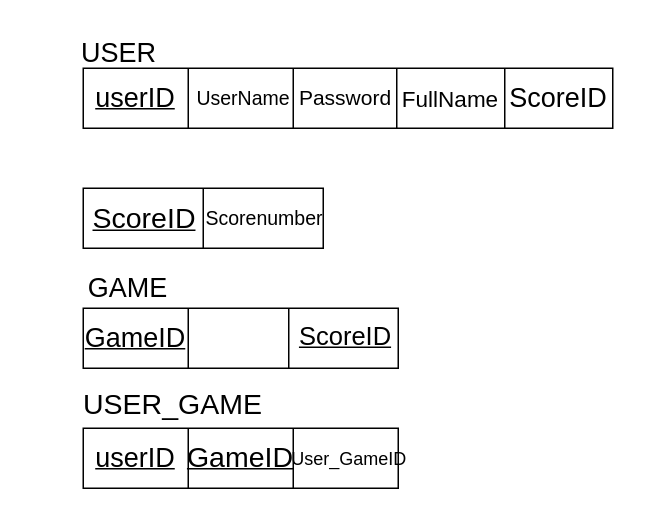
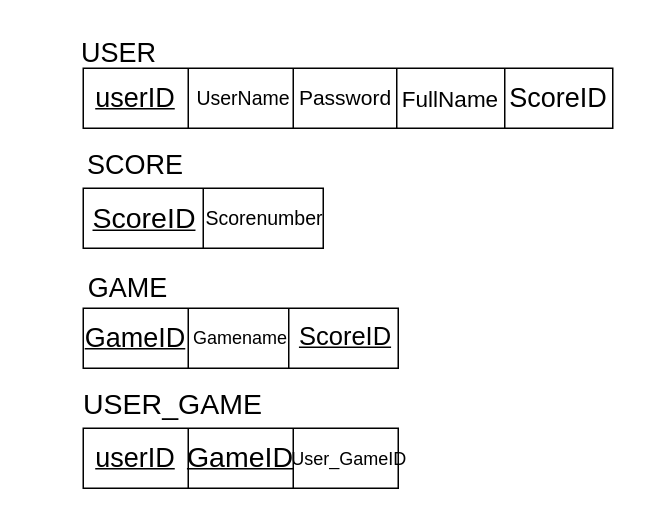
  <mxCell id="0" />
  <mxCell id="1" parent="0" />
  <mxCell id="2" value="" style="shape=table;startSize=0;container=1;collapsible=0;childLayout=tableLayout;" parent="1" vertex="1"><mxGeometry x="55" y="45" width="353" height="40" as="geometry" /></mxCell>
  <mxCell id="3" value="" style="shape=tableRow;horizontal=0;startSize=0;swimlaneHead=0;swimlaneBody=0;top=0;left=0;bottom=0;right=0;collapsible=0;dropTarget=0;fillColor=none;points=[[0,0.5],[1,0.5]];portConstraint=eastwest;" parent="2" vertex="1"><mxGeometry width="353" height="40" as="geometry" /></mxCell>
  <mxCell id="4" value="" style="shape=partialRectangle;html=1;whiteSpace=wrap;connectable=0;overflow=hidden;fillColor=none;top=0;left=0;bottom=0;right=0;pointerEvents=1;" parent="3" vertex="1"><mxGeometry width="70" height="40" as="geometry"><mxRectangle width="70" height="40" as="alternateBounds" /></mxGeometry></mxCell>
  <mxCell id="5" value="" style="shape=partialRectangle;html=1;whiteSpace=wrap;connectable=0;overflow=hidden;fillColor=none;top=0;left=0;bottom=0;right=0;pointerEvents=1;" parent="3" vertex="1"><mxGeometry x="70" width="70" height="40" as="geometry"><mxRectangle width="70" height="40" as="alternateBounds" /></mxGeometry></mxCell>
  <mxCell id="6" value="" style="shape=partialRectangle;html=1;whiteSpace=wrap;connectable=0;overflow=hidden;fillColor=none;top=0;left=0;bottom=0;right=0;pointerEvents=1;" parent="3" vertex="1"><mxGeometry x="140" width="69" height="40" as="geometry"><mxRectangle width="69" height="40" as="alternateBounds" /></mxGeometry></mxCell>
  <mxCell id="7" value="" style="shape=partialRectangle;html=1;whiteSpace=wrap;connectable=0;overflow=hidden;fillColor=none;top=0;left=0;bottom=0;right=0;pointerEvents=1;" parent="3" vertex="1"><mxGeometry x="209" width="72" height="40" as="geometry"><mxRectangle width="72" height="40" as="alternateBounds" /></mxGeometry></mxCell>
  <mxCell id="8" value="&lt;font style=&quot;font-size: 18px;&quot;&gt;ScoreID&lt;/font&gt;" style="shape=partialRectangle;html=1;whiteSpace=wrap;connectable=0;overflow=hidden;fillColor=none;top=0;left=0;bottom=0;right=0;pointerEvents=1;" vertex="1" parent="3"><mxGeometry x="281" width="72" height="40" as="geometry"><mxRectangle width="72" height="40" as="alternateBounds" /></mxGeometry></mxCell>
  <mxCell id="9" value="UserName" style="text;html=1;strokeColor=none;fillColor=none;align=center;verticalAlign=middle;whiteSpace=wrap;rounded=0;fontSize=13;" parent="1" vertex="1"><mxGeometry x="103" y="50" width="118" height="30" as="geometry" /></mxCell>
  <mxCell id="10" value="&lt;span style=&quot;font-size: 18px;&quot;&gt;userID&lt;/span&gt;" style="text;html=1;strokeColor=none;fillColor=none;align=center;verticalAlign=middle;whiteSpace=wrap;rounded=0;fontSize=16;fontStyle=4" parent="1" vertex="1"><mxGeometry x="55" y="40" width="70" height="50" as="geometry" /></mxCell>
  <mxCell id="11" value="Password" style="text;html=1;strokeColor=none;fillColor=none;align=center;verticalAlign=middle;whiteSpace=wrap;rounded=0;fontSize=14;" parent="1" vertex="1"><mxGeometry x="171" y="50" width="118" height="30" as="geometry" /></mxCell>
  <mxCell id="12" value="FullName" style="text;html=1;strokeColor=none;fillColor=none;align=center;verticalAlign=middle;whiteSpace=wrap;rounded=0;fontSize=15;" parent="1" vertex="1"><mxGeometry x="241" y="50" width="118" height="30" as="geometry" /></mxCell>
  <mxCell id="13" value="" style="shape=table;startSize=0;container=1;collapsible=0;childLayout=tableLayout;fontSize=15;" parent="1" vertex="1"><mxGeometry x="55" y="125" width="160" height="40" as="geometry" /></mxCell>
  <mxCell id="14" value="" style="shape=tableRow;horizontal=0;startSize=0;swimlaneHead=0;swimlaneBody=0;top=0;left=0;bottom=0;right=0;collapsible=0;dropTarget=0;fillColor=none;points=[[0,0.5],[1,0.5]];portConstraint=eastwest;fontSize=15;" parent="13" vertex="1"><mxGeometry width="160" height="40" as="geometry" /></mxCell>
  <mxCell id="15" value="" style="shape=partialRectangle;html=1;whiteSpace=wrap;connectable=0;overflow=hidden;fillColor=none;top=0;left=0;bottom=0;right=0;pointerEvents=1;fontSize=15;" parent="14" vertex="1"><mxGeometry width="80" height="40" as="geometry"><mxRectangle width="80" height="40" as="alternateBounds" /></mxGeometry></mxCell>
  <mxCell id="16" value="" style="shape=partialRectangle;html=1;whiteSpace=wrap;connectable=0;overflow=hidden;fillColor=none;top=0;left=0;bottom=0;right=0;pointerEvents=1;fontSize=15;" parent="14" vertex="1"><mxGeometry x="80" width="80" height="40" as="geometry"><mxRectangle width="80" height="40" as="alternateBounds" /></mxGeometry></mxCell>
  <mxCell id="17" value="&lt;font style=&quot;font-size: 19px;&quot;&gt;ScoreID&lt;/font&gt;" style="text;html=1;strokeColor=none;fillColor=none;align=center;verticalAlign=middle;whiteSpace=wrap;rounded=0;fontSize=19;fontStyle=4" parent="1" vertex="1"><mxGeometry x="37" y="131" width="118" height="30" as="geometry" /></mxCell>
  <mxCell id="18" value="USER" style="text;html=1;strokeColor=none;fillColor=none;align=center;verticalAlign=middle;whiteSpace=wrap;rounded=0;fontSize=18;" parent="1" vertex="1"><mxGeometry x="20" y="20" width="118" height="30" as="geometry" /></mxCell>
+ <mxCell id="19" value="SCORE" style="text;html=1;strokeColor=none;fillColor=none;align=center;verticalAlign=middle;whiteSpace=wrap;rounded=0;fontSize=18;" parent="1" vertex="1"><mxGeometry x="31" y="95" width="118" height="30" as="geometry" /></mxCell>
  <mxCell id="20" value="&lt;font style=&quot;font-size: 13px;&quot;&gt;Scorenumber&lt;/font&gt;" style="text;html=1;strokeColor=none;fillColor=none;align=center;verticalAlign=middle;whiteSpace=wrap;rounded=0;fontSize=13;" parent="1" vertex="1"><mxGeometry x="146" y="130" width="60" height="30" as="geometry" /></mxCell>
  <mxCell id="21" value="" style="shape=table;startSize=0;container=1;collapsible=0;childLayout=tableLayout;fontSize=13;" parent="1" vertex="1"><mxGeometry x="55" y="205" width="210" height="40" as="geometry" /></mxCell>
  <mxCell id="22" value="" style="shape=tableRow;horizontal=0;startSize=0;swimlaneHead=0;swimlaneBody=0;top=0;left=0;bottom=0;right=0;collapsible=0;dropTarget=0;fillColor=none;points=[[0,0.5],[1,0.5]];portConstraint=eastwest;fontSize=13;" parent="21" vertex="1"><mxGeometry width="210" height="40" as="geometry" /></mxCell>
  <mxCell id="23" value="" style="shape=partialRectangle;html=1;whiteSpace=wrap;connectable=0;overflow=hidden;fillColor=none;top=0;left=0;bottom=0;right=0;pointerEvents=1;fontSize=13;" parent="22" vertex="1"><mxGeometry width="70" height="40" as="geometry"><mxRectangle width="70" height="40" as="alternateBounds" /></mxGeometry></mxCell>
  <mxCell id="24" value="" style="shape=partialRectangle;html=1;whiteSpace=wrap;connectable=0;overflow=hidden;fillColor=none;top=0;left=0;bottom=0;right=0;pointerEvents=1;fontSize=13;" parent="22" vertex="1"><mxGeometry x="70" width="67" height="40" as="geometry"><mxRectangle width="67" height="40" as="alternateBounds" /></mxGeometry></mxCell>
  <mxCell id="25" style="shape=partialRectangle;html=1;whiteSpace=wrap;connectable=0;overflow=hidden;fillColor=none;top=0;left=0;bottom=0;right=0;pointerEvents=1;fontSize=13;" parent="22" vertex="1"><mxGeometry x="137" width="73" height="40" as="geometry"><mxRectangle width="73" height="40" as="alternateBounds" /></mxGeometry></mxCell>
  <mxCell id="26" value="GAME" style="text;html=1;strokeColor=none;fillColor=none;align=center;verticalAlign=middle;whiteSpace=wrap;rounded=0;fontSize=18;" parent="1" vertex="1"><mxGeometry x="55" y="177" width="60" height="30" as="geometry" /></mxCell>
  <mxCell id="27" value="GameID" style="text;html=1;strokeColor=none;fillColor=none;align=center;verticalAlign=middle;whiteSpace=wrap;rounded=0;fontSize=18;fontStyle=4" parent="1" vertex="1"><mxGeometry x="60" y="210" width="60" height="30" as="geometry" /></mxCell>
+ <mxCell id="28" value="Gamename" style="text;html=1;strokeColor=none;fillColor=none;align=center;verticalAlign=middle;whiteSpace=wrap;rounded=0;fontSize=12;" parent="1" vertex="1"><mxGeometry x="130" y="210" width="60" height="30" as="geometry" /></mxCell>
  <mxCell id="29" value="ScoreID" style="text;html=1;strokeColor=none;fillColor=none;align=center;verticalAlign=middle;whiteSpace=wrap;rounded=0;fontSize=17;fontStyle=4" parent="1" vertex="1"><mxGeometry x="200" y="210" width="60" height="30" as="geometry" /></mxCell>
  <mxCell id="30" value="" style="shape=table;startSize=0;container=1;collapsible=0;childLayout=tableLayout;fontSize=17;" parent="1" vertex="1"><mxGeometry x="55" y="285" width="210" height="40" as="geometry" /></mxCell>
  <mxCell id="31" value="" style="shape=tableRow;horizontal=0;startSize=0;swimlaneHead=0;swimlaneBody=0;top=0;left=0;bottom=0;right=0;collapsible=0;dropTarget=0;fillColor=none;points=[[0,0.5],[1,0.5]];portConstraint=eastwest;fontSize=17;" parent="30" vertex="1"><mxGeometry width="210" height="40" as="geometry" /></mxCell>
  <mxCell id="32" value="" style="shape=partialRectangle;html=1;whiteSpace=wrap;connectable=0;overflow=hidden;fillColor=none;top=0;left=0;bottom=0;right=0;pointerEvents=1;fontSize=17;" parent="31" vertex="1"><mxGeometry width="70" height="40" as="geometry"><mxRectangle width="70" height="40" as="alternateBounds" /></mxGeometry></mxCell>
  <mxCell id="33" value="" style="shape=partialRectangle;html=1;whiteSpace=wrap;connectable=0;overflow=hidden;fillColor=none;top=0;left=0;bottom=0;right=0;pointerEvents=1;fontSize=17;" parent="31" vertex="1"><mxGeometry x="70" width="70" height="40" as="geometry"><mxRectangle width="70" height="40" as="alternateBounds" /></mxGeometry></mxCell>
  <mxCell id="34" style="shape=partialRectangle;html=1;whiteSpace=wrap;connectable=0;overflow=hidden;fillColor=none;top=0;left=0;bottom=0;right=0;pointerEvents=1;fontSize=17;" vertex="1" parent="31"><mxGeometry x="140" width="70" height="40" as="geometry"><mxRectangle width="70" height="40" as="alternateBounds" /></mxGeometry></mxCell>
  <mxCell id="35" value="&lt;font style=&quot;font-size: 19px;&quot;&gt;USER_GAME&lt;/font&gt;" style="text;html=1;strokeColor=none;fillColor=none;align=center;verticalAlign=middle;whiteSpace=wrap;rounded=0;fontSize=17;" parent="1" vertex="1"><mxGeometry x="85" y="255" width="60" height="30" as="geometry" /></mxCell>
  <mxCell id="36" value="&lt;span style=&quot;font-size: 18px;&quot;&gt;userID&lt;/span&gt;" style="text;html=1;strokeColor=none;fillColor=none;align=center;verticalAlign=middle;whiteSpace=wrap;rounded=0;fontSize=16;fontStyle=4" parent="1" vertex="1"><mxGeometry x="55" y="280" width="70" height="50" as="geometry" /></mxCell>
  <mxCell id="37" value="&lt;font style=&quot;font-size: 19px;&quot;&gt;GameID&lt;/font&gt;" style="text;html=1;strokeColor=none;fillColor=none;align=center;verticalAlign=middle;whiteSpace=wrap;rounded=0;fontSize=19;fontStyle=4" parent="1" vertex="1"><mxGeometry x="101" y="290" width="118" height="30" as="geometry" /></mxCell>
  <mxCell id="38" value="&lt;font style=&quot;font-size: 12px;&quot;&gt;User_GameID&lt;/font&gt;" style="text;html=1;strokeColor=none;fillColor=none;align=center;verticalAlign=middle;whiteSpace=wrap;rounded=0;fontSize=17;" vertex="1" parent="1"><mxGeometry x="205" y="290" width="55" height="30" as="geometry" /></mxCell>
